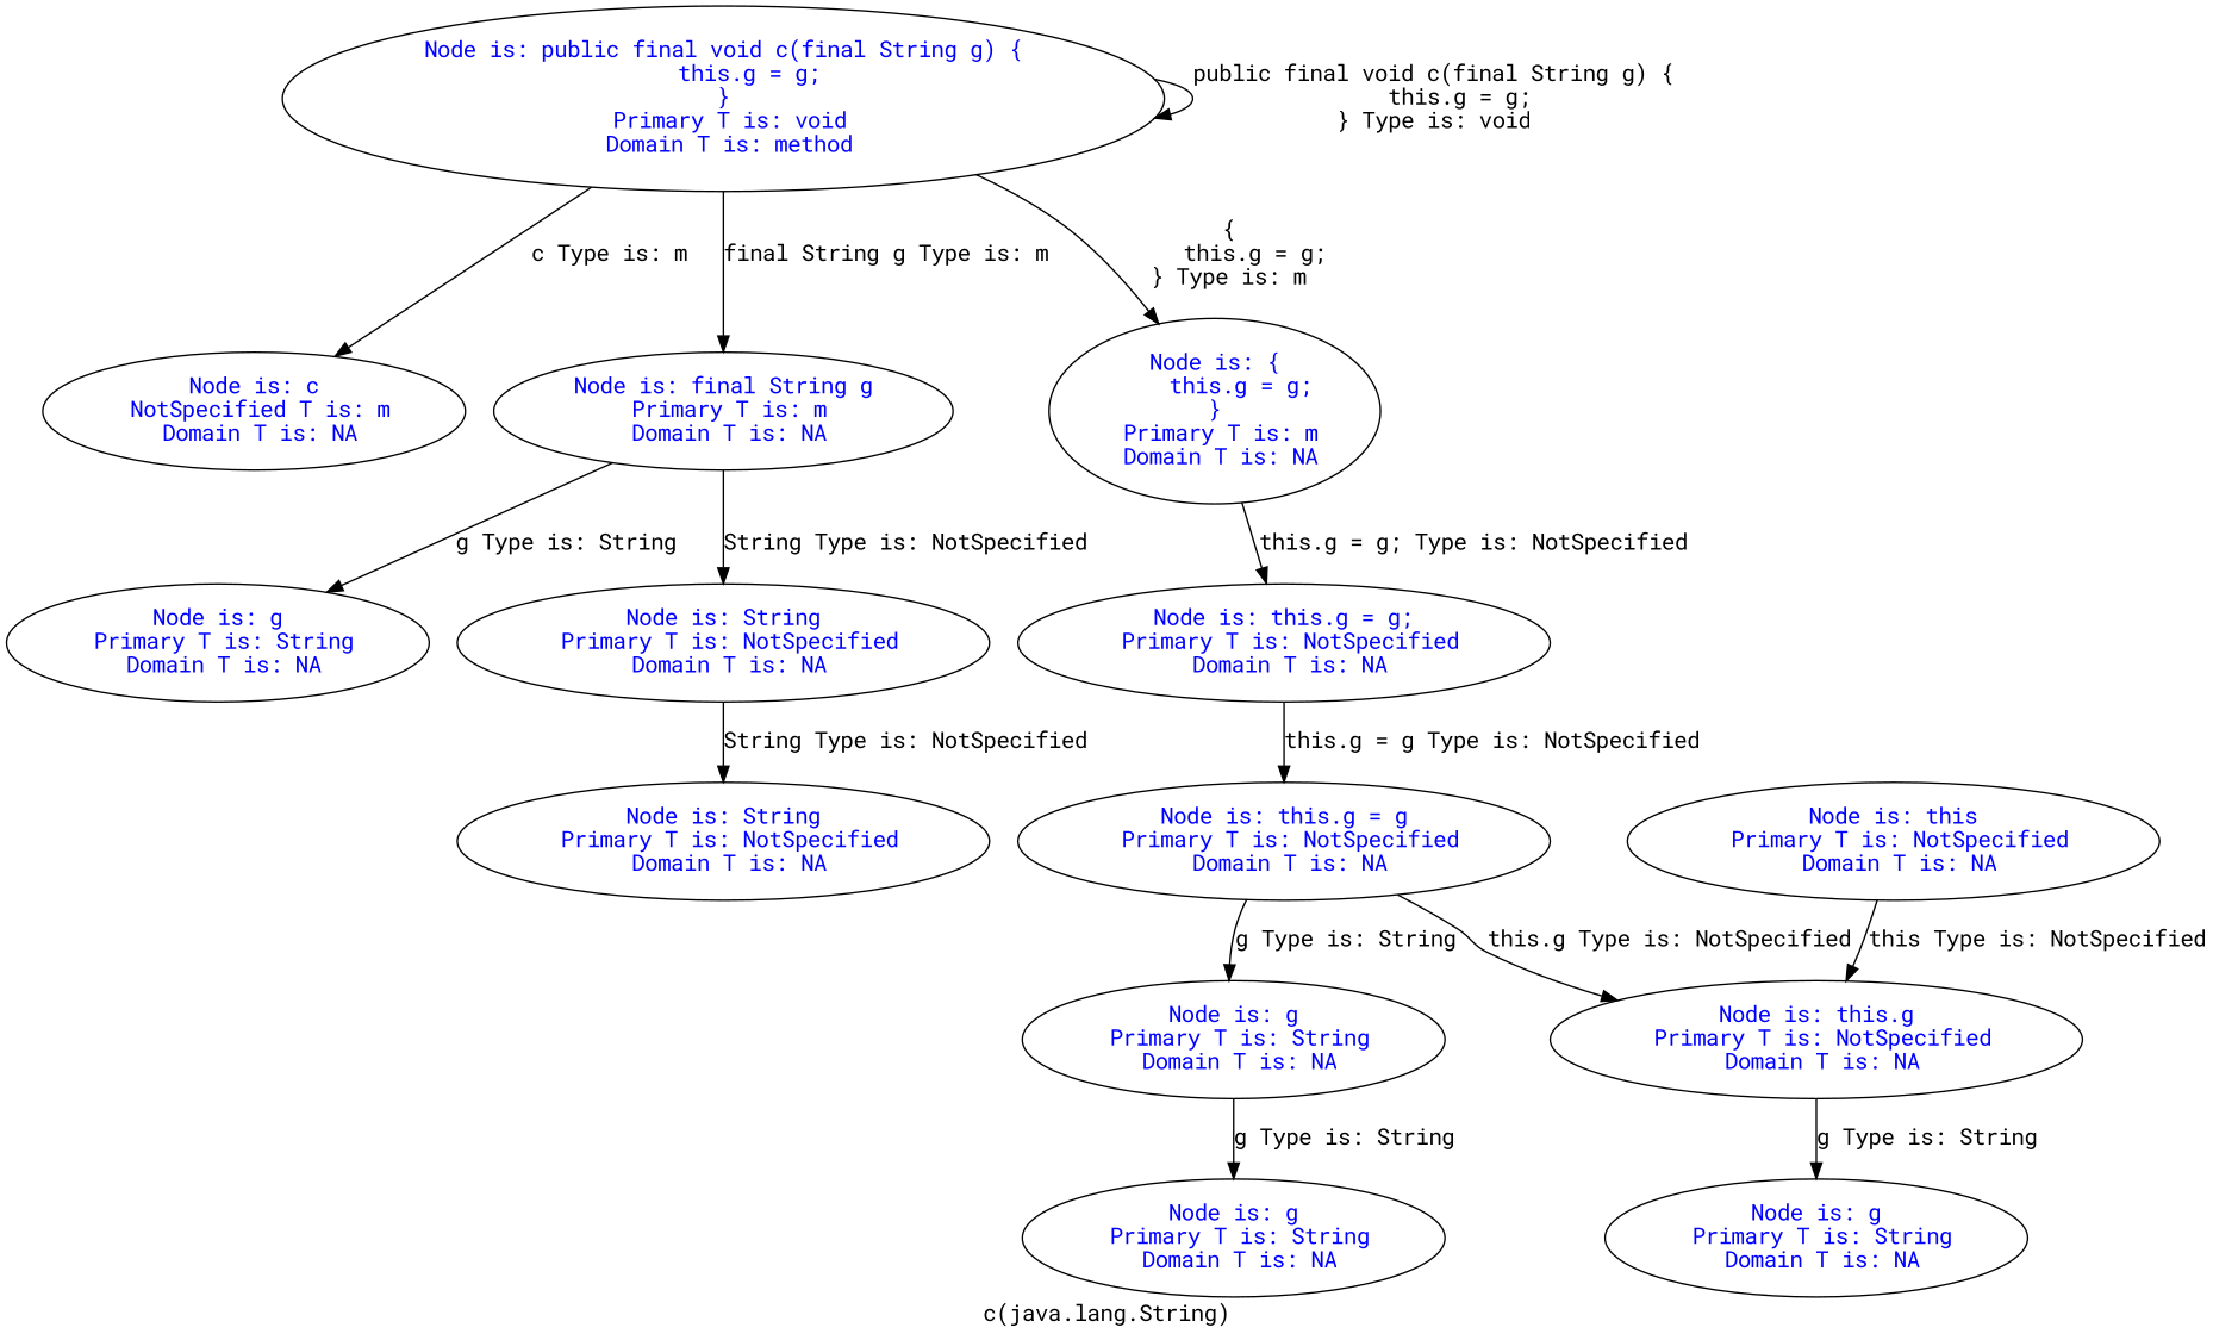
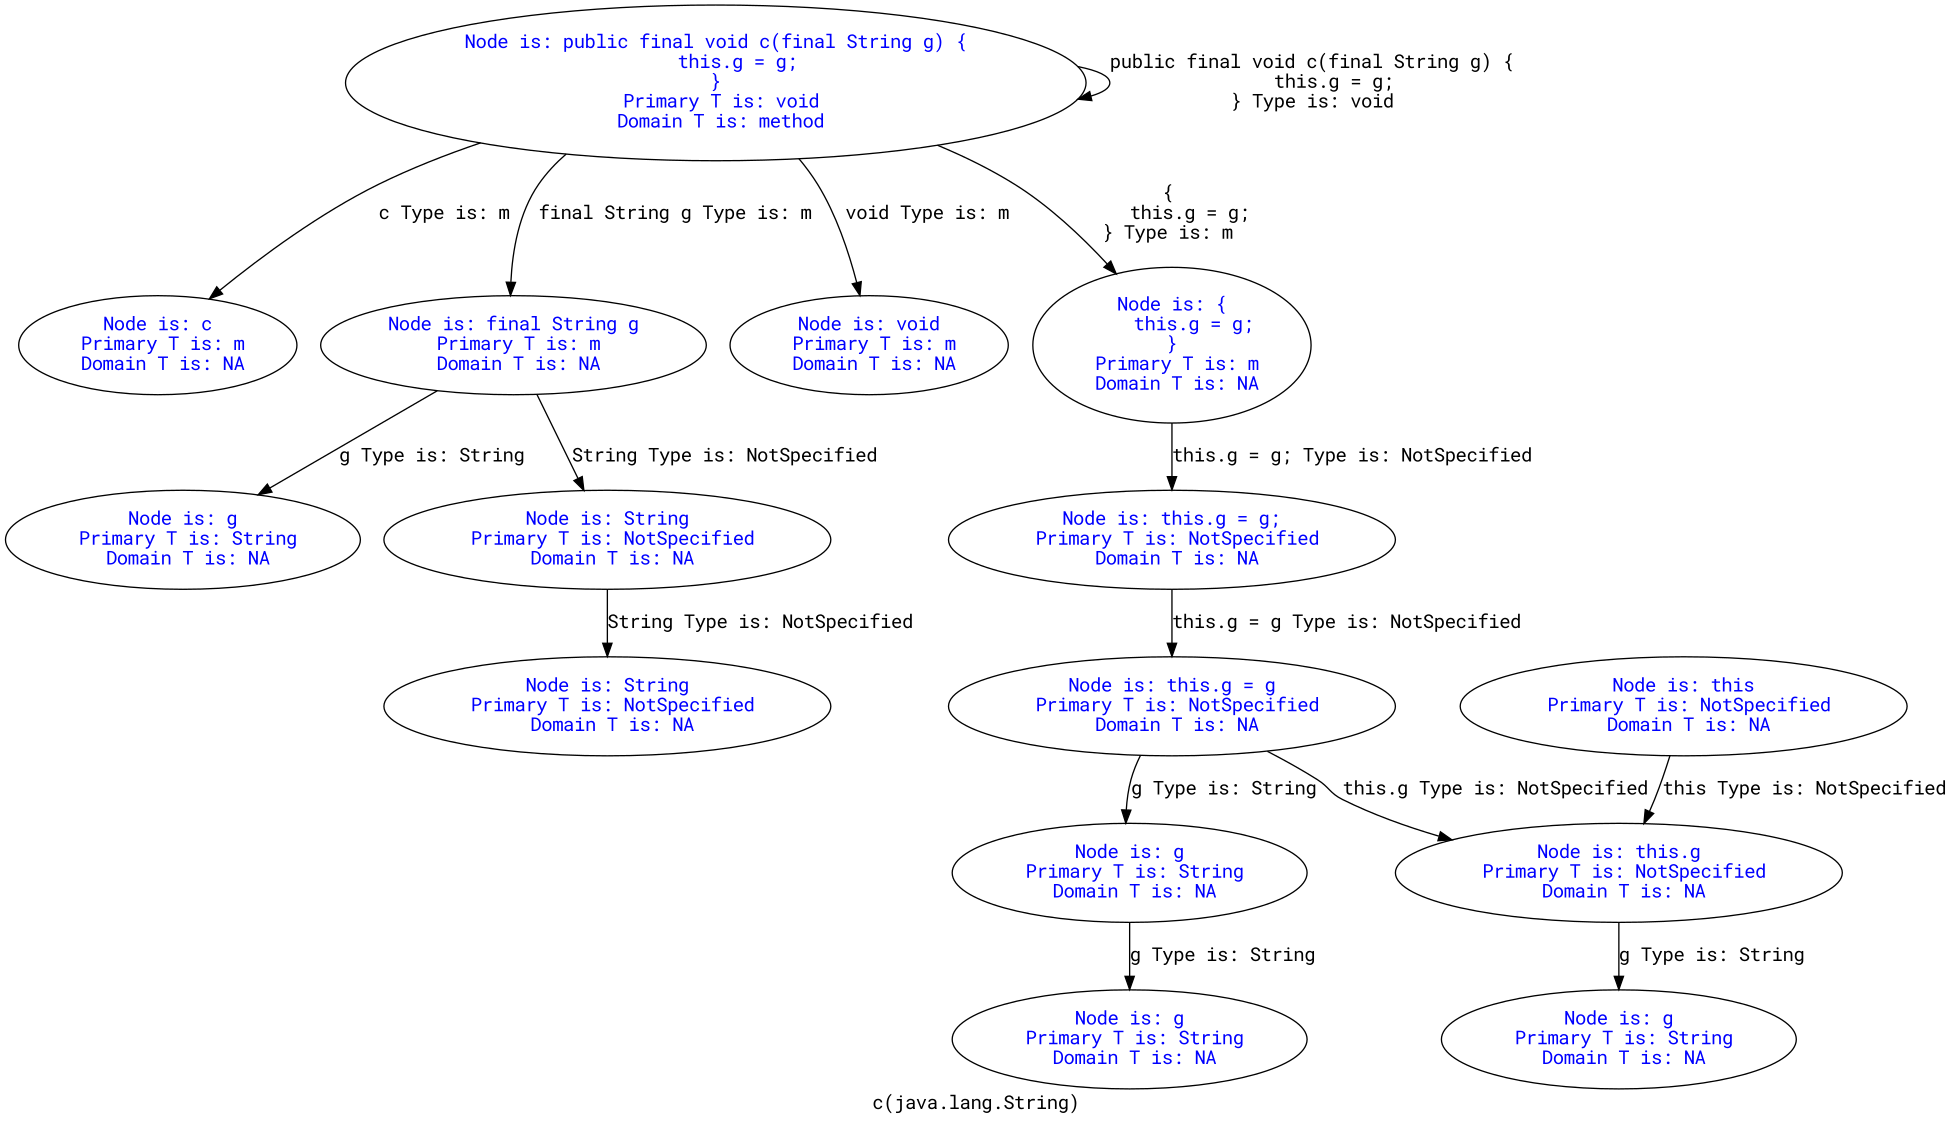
  digraph {
    fontname="Roboto Mono"
    label="c(java.lang.String)"
    node [fontcolor=blue fontname="Roboto Mono"]
    edge [fontname="Roboto Mono"]
    n1 [label="Node is: public final void c(final String g) {\n    this.g = g;\n}\n Primary T is: void\n Domain T is: method"]
-   n2 [label="Node is: c\n NotSpecified T is: m\n Domain T is: NA"]
+   n2 [label="Node is: c\n Primary T is: m\n Domain T is: NA"]
    n3 [label="Node is: final String g\n Primary T is: m\n Domain T is: NA"]
+   n4 [label="Node is: void\n Primary T is: m\n Domain T is: NA"]
    n5 [label="Node is: {\n    this.g = g;\n}\n Primary T is: m\n Domain T is: NA"]
    n6 [label="Node is: String\n Primary T is: NotSpecified\n Domain T is: NA"]
    n7 [label="Node is: g\n Primary T is: String\n Domain T is: NA"]
    n8 [label="Node is: this.g = g;\n Primary T is: NotSpecified\n Domain T is: NA"]
    n9 [label="Node is: String\n Primary T is: NotSpecified\n Domain T is: NA"]
    n10 [label="Node is: this.g = g\n Primary T is: NotSpecified\n Domain T is: NA"]
    n11 [label="Node is: this.g\n Primary T is: NotSpecified\n Domain T is: NA"]
    n12 [label="Node is: g\n Primary T is: String\n Domain T is: NA"]
    n13 [label="Node is: g\n Primary T is: String\n Domain T is: NA"]
    n14 [label="Node is: g\n Primary T is: String\n Domain T is: NA"]
    n15 [label="Node is: this\n Primary T is: NotSpecified\n Domain T is: NA"]
    subgraph sub_1 {
    }
    n1 -> n1 [label="public final void c(final String g) {\n    this.g = g;\n} Type is: void"]
    n1 -> n2 [label="c Type is: m"]
    n1 -> n3 [label="final String g Type is: m"]
+   n1 -> n4 [label="void Type is: m"]
    n1 -> n5 [label="{\n    this.g = g;\n} Type is: m"]
    n3 -> n6 [label="String Type is: NotSpecified"]
    n3 -> n7 [label="g Type is: String"]
    n5 -> n8 [label="this.g = g; Type is: NotSpecified"]
    n6 -> n9 [label="String Type is: NotSpecified"]
    n8 -> n10 [label="this.g = g Type is: NotSpecified"]
    n10 -> n11 [label="this.g Type is: NotSpecified"]
    n10 -> n12 [label="g Type is: String"]
    n11 -> n13 [label="g Type is: String"]
    n12 -> n14 [label="g Type is: String"]
    n15 -> n11 [label="this Type is: NotSpecified"]
  }
